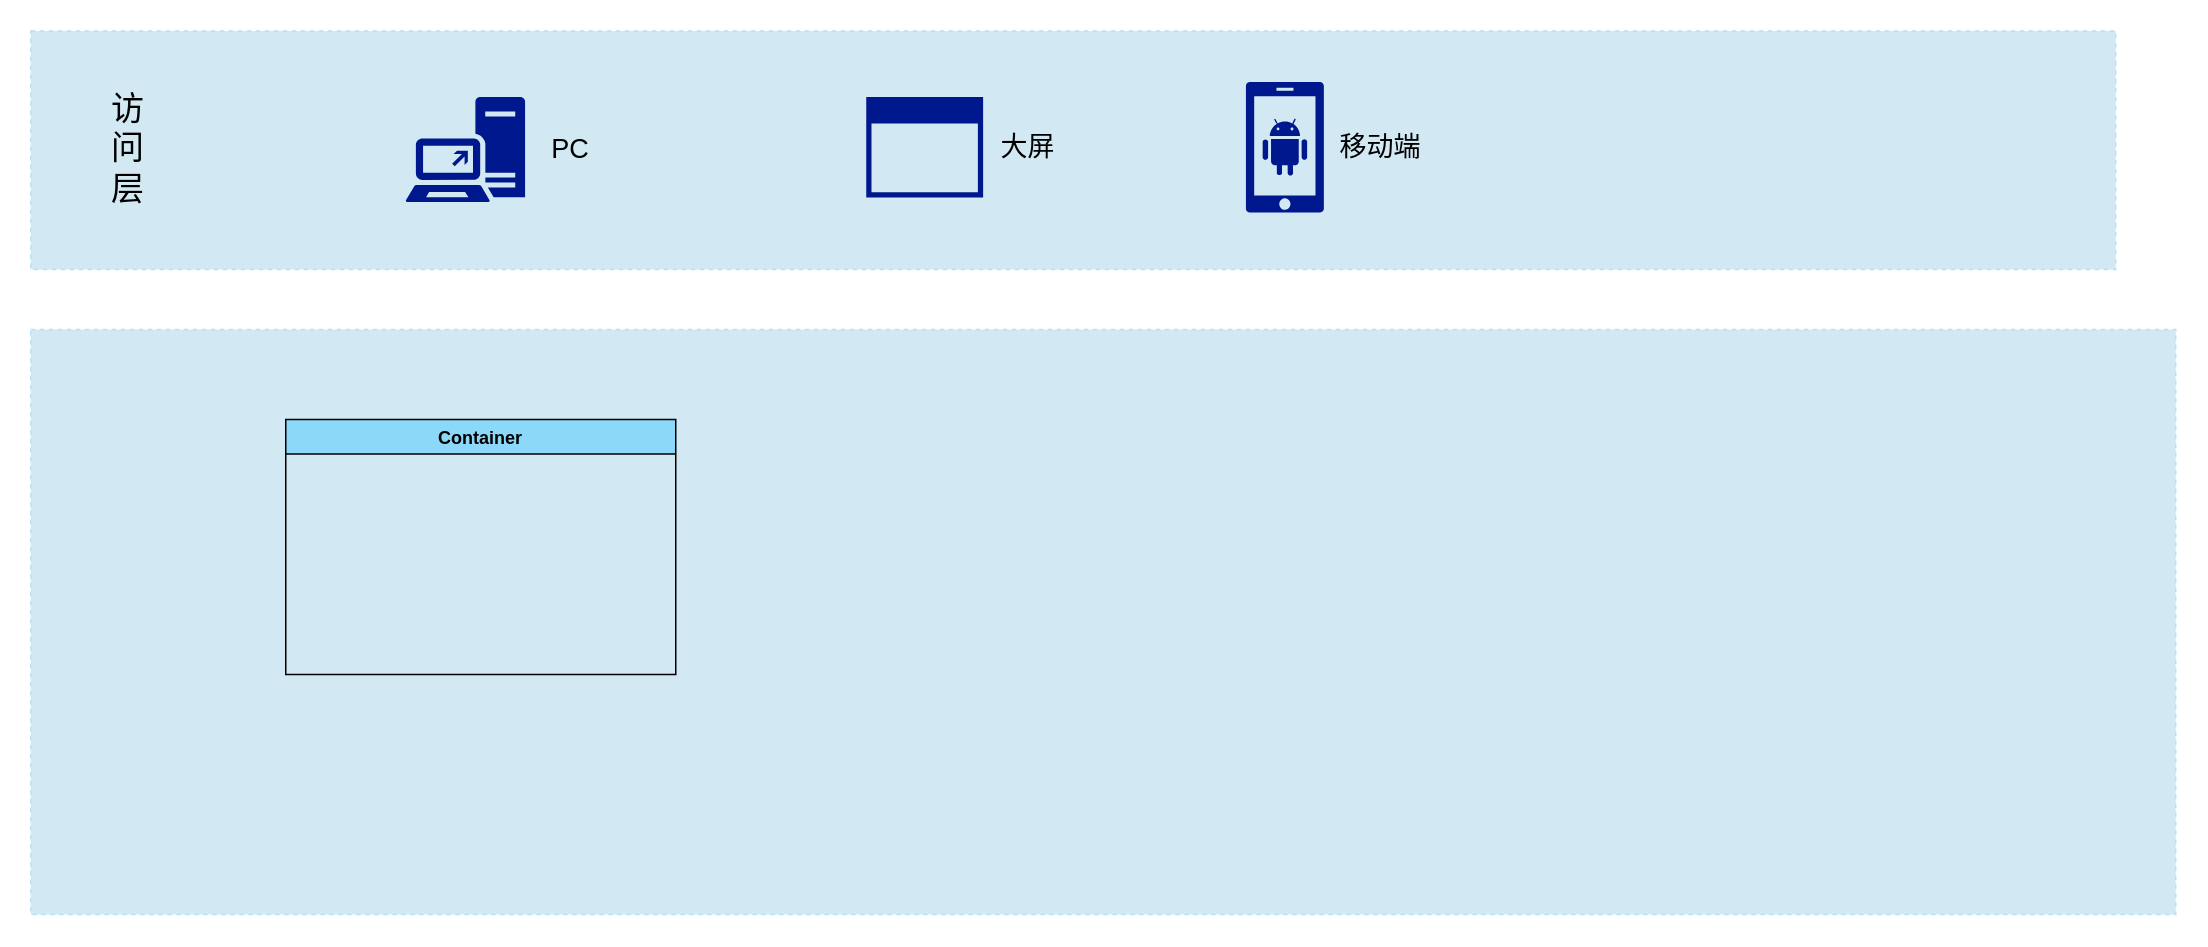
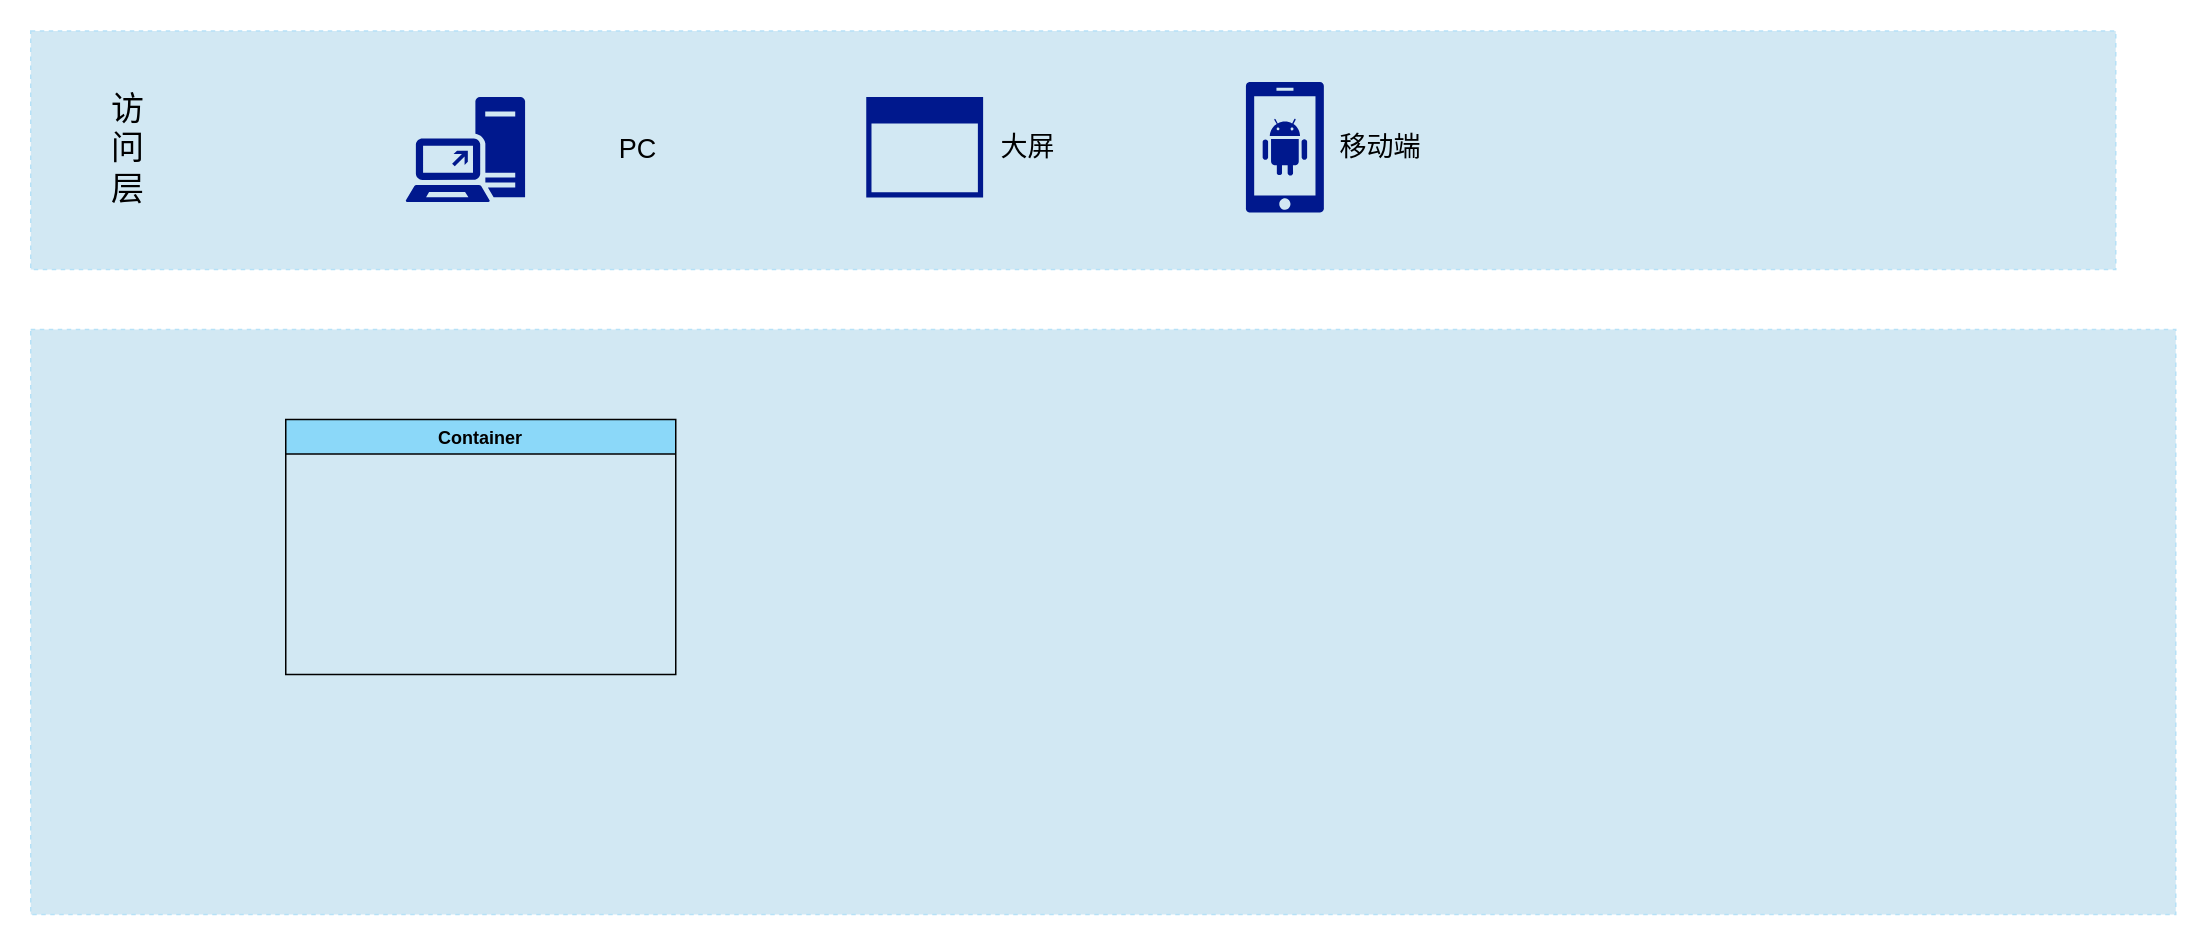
  <mxCell id="0" />
  <mxCell id="1" parent="0" />
  <mxCell id="2" value="" style="rounded=0;whiteSpace=wrap;html=1;fillColor=#d2e8f3;fontColor=#ffffff;strokeColor=#b6e1f7;fillStyle=solid;dashed=1;" vertex="1" parent="1"><mxGeometry x="20" y="20" width="1390" height="159" as="geometry" /></mxCell>
  <mxCell id="3" value="&lt;font style=&quot;font-size: 22px;&quot;&gt;访问层&lt;/font&gt;" style="text;html=1;strokeColor=none;fillColor=none;align=center;verticalAlign=middle;whiteSpace=wrap;rounded=0;" vertex="1" parent="1"><mxGeometry x="70" y="54" width="30" height="90" as="geometry" /></mxCell>
  <mxCell id="4" value="" style="sketch=0;aspect=fixed;pointerEvents=1;shadow=0;dashed=0;html=1;strokeColor=none;labelPosition=center;verticalLabelPosition=bottom;verticalAlign=top;align=center;fillColor=#00188D;shape=mxgraph.mscae.enterprise.application_blank" vertex="1" parent="1"><mxGeometry x="577" y="64" width="77.91" height="67" as="geometry" /></mxCell>
  <mxCell id="5" value="" style="sketch=0;aspect=fixed;pointerEvents=1;shadow=0;dashed=0;html=1;strokeColor=none;labelPosition=center;verticalLabelPosition=bottom;verticalAlign=top;align=center;fillColor=#00188D;shape=mxgraph.mscae.enterprise.android_phone" vertex="1" parent="1"><mxGeometry x="830" y="54" width="52.2" height="87" as="geometry" /></mxCell>
  <mxCell id="6" value="" style="sketch=0;aspect=fixed;pointerEvents=1;shadow=0;dashed=0;html=1;strokeColor=none;labelPosition=center;verticalLabelPosition=bottom;verticalAlign=top;align=center;fillColor=#00188D;shape=mxgraph.mscae.enterprise.direct_access_feature" vertex="1" parent="1"><mxGeometry x="270" y="64" width="79.55" height="70" as="geometry" /></mxCell>
- <mxCell id="7" value="&lt;font style=&quot;font-size: 18px;&quot;&gt;PC&lt;/font&gt;" style="text;html=1;strokeColor=none;fillColor=none;align=center;verticalAlign=middle;whiteSpace=wrap;rounded=0;" vertex="1" parent="1"><mxGeometry x="349.55" y="84" width="60" height="30" as="geometry" /></mxCell>
+ <mxCell id="7" value="&lt;font style=&quot;font-size: 18px;&quot;&gt;PC&lt;/font&gt;" style="text;html=1;strokeColor=none;fillColor=none;align=center;verticalAlign=middle;whiteSpace=wrap;rounded=0;" vertex="1" parent="1"><mxGeometry x="394.55" y="84" width="60" height="30" as="geometry" /></mxCell>
  <mxCell id="8" value="&lt;span style=&quot;font-size: 18px;&quot;&gt;大屏&lt;/span&gt;" style="text;html=1;strokeColor=none;fillColor=none;align=center;verticalAlign=middle;whiteSpace=wrap;rounded=0;" vertex="1" parent="1"><mxGeometry x="654.91" y="82.5" width="60" height="30" as="geometry" /></mxCell>
  <mxCell id="9" value="&lt;span style=&quot;font-size: 18px;&quot;&gt;移动端&lt;/span&gt;" style="text;html=1;strokeColor=none;fillColor=none;align=center;verticalAlign=middle;whiteSpace=wrap;rounded=0;" vertex="1" parent="1"><mxGeometry x="890" y="82.5" width="60" height="30" as="geometry" /></mxCell>
  <mxCell id="10" value="" style="rounded=0;whiteSpace=wrap;html=1;fillColor=#d2e8f3;fontColor=#ffffff;strokeColor=#b6e1f7;fillStyle=solid;dashed=1;" vertex="1" parent="1"><mxGeometry x="20" y="219" width="1430" height="390" as="geometry" /></mxCell>
  <mxCell id="11" value="Container" style="swimlane;fillColor=#8bd8f9;" vertex="1" parent="1"><mxGeometry x="190" y="279" width="260" height="170" as="geometry" /></mxCell>
